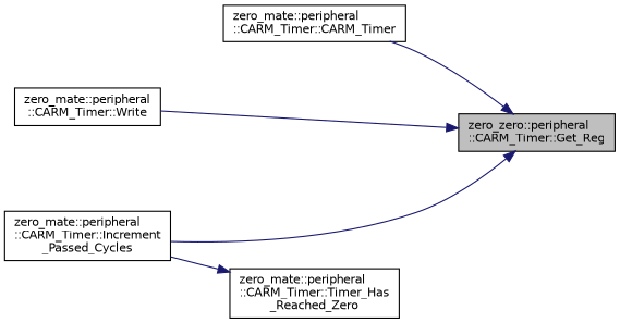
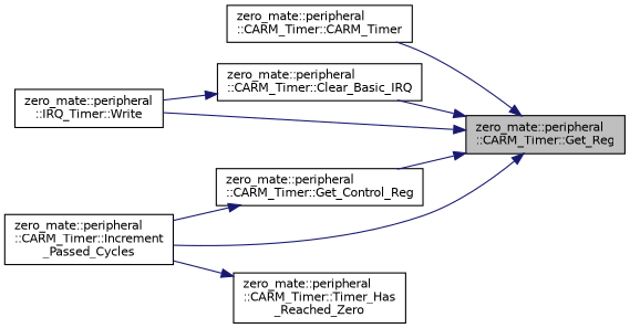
  digraph {
    rankdir=RL
    node [color=black fontname=Helvetica fontsize=10 shape=record]
    edge [color=midnightblue dir=back fontname=Helvetica fontsize=10 labelfontname=Helvetica labelfontsize=10 style=solid]
-   n1 [fillcolor=grey75 fontcolor=black height=0.2 label="zero_zero::peripheral\l::CARM_Timer::Get_Reg" style=filled width=0.4]
+   n1 [fillcolor=grey75 fontcolor=black height=0.2 label="zero_mate::peripheral\l::CARM_Timer::Get_Reg" style=filled width=0.4]
    n2 [height=0.2 label="zero_mate::peripheral\l::CARM_Timer::CARM_Timer" width=0.4]
-   n4 [height=0.2 label="zero_mate::peripheral\l::CARM_Timer::Write" width=0.4]
+   n3 [height=0.2 label="zero_mate::peripheral\l::CARM_Timer::Clear_Basic_IRQ" width=0.4]
+   n4 [height=0.2 label="zero_mate::peripheral\l::IRQ_Timer::Write" width=0.4]
+   n5 [height=0.2 label="zero_mate::peripheral\l::CARM_Timer::Get_Control_Reg" width=0.4]
    n6 [height=0.2 label="zero_mate::peripheral\l::CARM_Timer::Increment\l_Passed_Cycles" width=0.4]
    n7 [height=0.2 label="zero_mate::peripheral\l::CARM_Timer::Timer_Has\l_Reached_Zero" width=0.4]
    n1 -> n2
+   n1 -> n3
    n1 -> n4
+   n1 -> n5
    n1 -> n6
+   n3 -> n4
+   n5 -> n6
    n7 -> n6
  }
